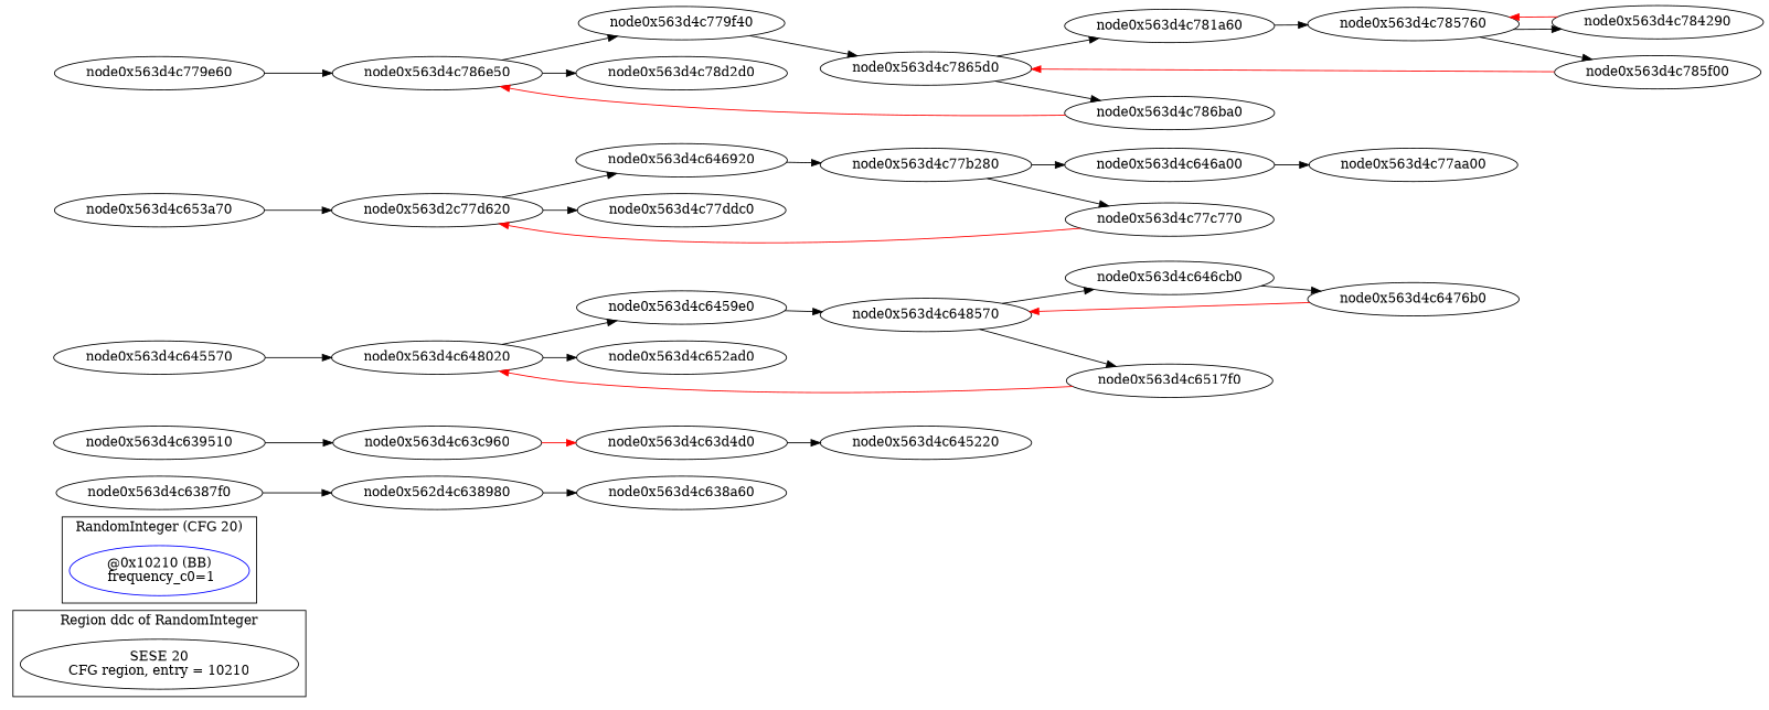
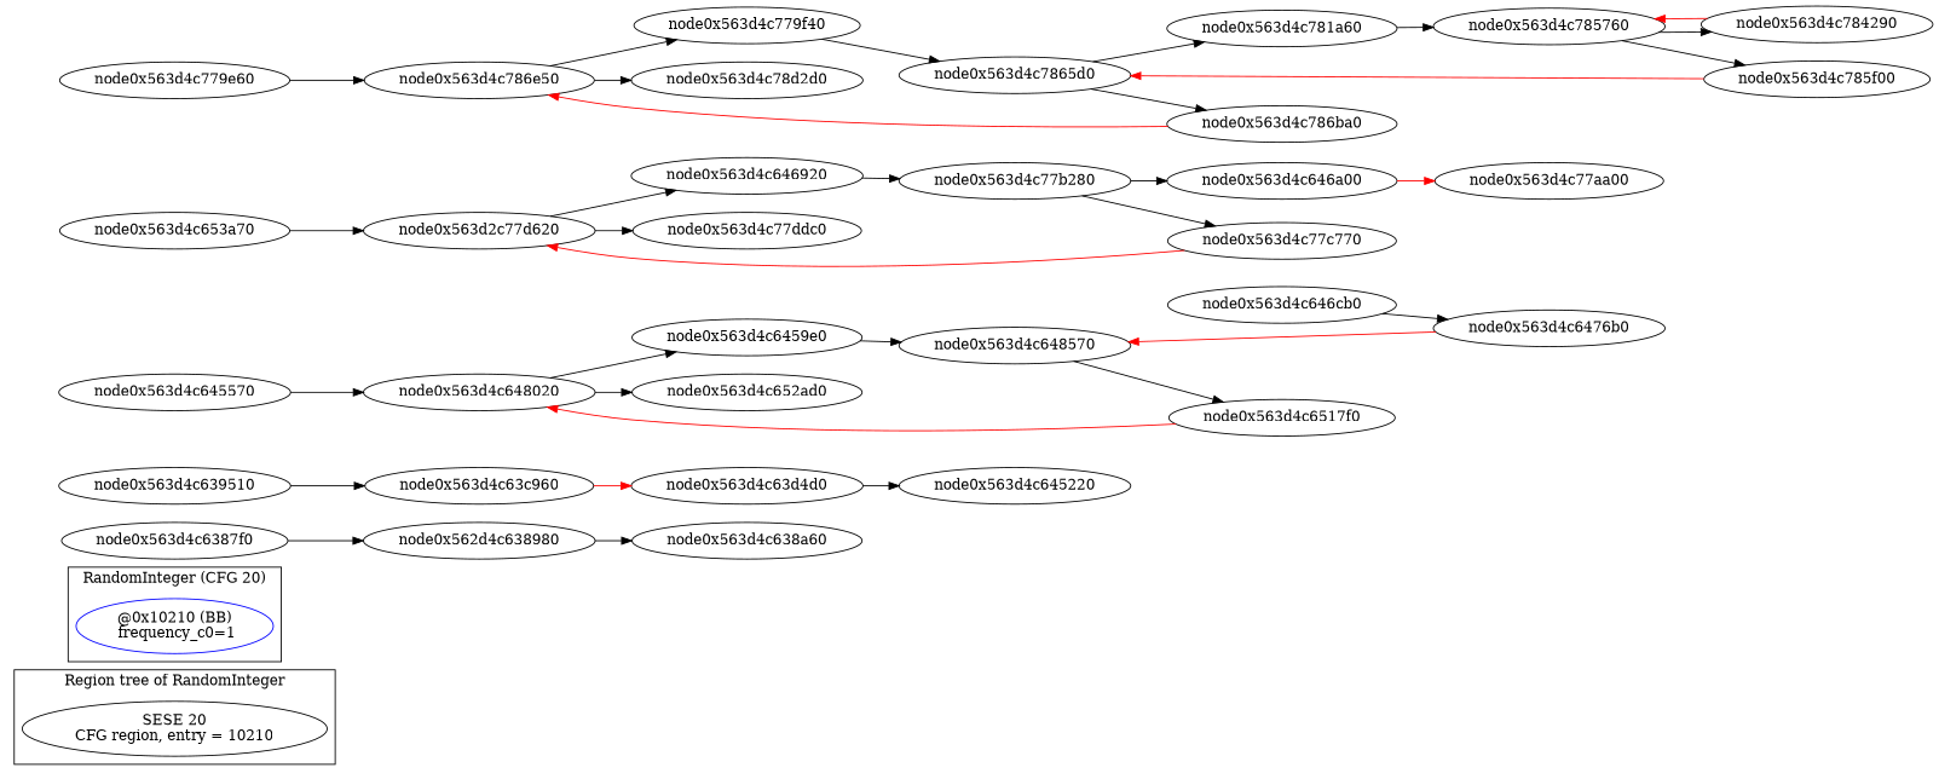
  digraph {
    rankdir=LR
    n1 [label="SESE 20\nCFG region, entry = 10210"]
    n2 [color=blue label="@0x10210 (BB)\n frequency_c0=1\n"]
    n3 [label=node0x562d4c638980]
    node0x563d4c6387f0
    node0x563d4c638a60
    node0x563d4c639510
    node0x563d4c63c960
    node0x563d4c63d4d0
    node0x563d4c645220
    node0x563d4c645570
    node0x563d4c648020
    node0x563d4c6459e0
    node0x563d4c652ad0
    node0x563d4c648570
    node0x563d4c646cb0
    node0x563d4c6517f0
    node0x563d4c6476b0
    n18 [label=node0x563d2c77d620]
    node0x563d4c653a70
    node0x563d4c646920
    node0x563d4c77ddc0
    node0x563d4c77b280
    node0x563d4c646a00
    node0x563d4c77c770
    node0x563d4c77aa00
    node0x563d4c779e60
    node0x563d4c786e50
    node0x563d4c779f40
    node0x563d4c78d2d0
    node0x563d4c7865d0
    node0x563d4c781a60
    node0x563d4c786ba0
    node0x563d4c785760
    node0x563d4c784290
    node0x563d4c785f00
    subgraph cluster_1 {
-     label="Region ddc of RandomInteger"
+     label="Region tree of RandomInteger"
      n1
    }
    subgraph cluster_2 {
      label="RandomInteger (CFG 20)"
      n2
    }
    n3 -> node0x563d4c638a60
    node0x563d4c6387f0 -> n3
    node0x563d4c639510 -> node0x563d4c63c960
    node0x563d4c63c960 -> node0x563d4c63d4d0 [color=red]
    node0x563d4c63d4d0 -> node0x563d4c645220
    node0x563d4c645570 -> node0x563d4c648020
    node0x563d4c648020 -> node0x563d4c6459e0
    node0x563d4c648020 -> node0x563d4c652ad0
    node0x563d4c6459e0 -> node0x563d4c648570
-   node0x563d4c648570 -> node0x563d4c646cb0
    node0x563d4c648570 -> node0x563d4c6517f0
    node0x563d4c646cb0 -> node0x563d4c6476b0
    node0x563d4c6517f0 -> node0x563d4c648020 [color=red]
    node0x563d4c6476b0 -> node0x563d4c648570 [color=red]
    n18 -> node0x563d4c646920
    n18 -> node0x563d4c77ddc0
    node0x563d4c653a70 -> n18
    node0x563d4c646920 -> node0x563d4c77b280
    node0x563d4c77b280 -> node0x563d4c646a00
    node0x563d4c77b280 -> node0x563d4c77c770
-   node0x563d4c646a00 -> node0x563d4c77aa00
+   node0x563d4c646a00 -> node0x563d4c77aa00 [color=red]
    node0x563d4c77c770 -> n18 [color=red]
    node0x563d4c779e60 -> node0x563d4c786e50
    node0x563d4c786e50 -> node0x563d4c779f40
    node0x563d4c786e50 -> node0x563d4c78d2d0
    node0x563d4c779f40 -> node0x563d4c7865d0
    node0x563d4c7865d0 -> node0x563d4c781a60
    node0x563d4c7865d0 -> node0x563d4c786ba0
    node0x563d4c781a60 -> node0x563d4c785760
    node0x563d4c786ba0 -> node0x563d4c786e50 [color=red]
    node0x563d4c785760 -> node0x563d4c784290
    node0x563d4c785760 -> node0x563d4c785f00
    node0x563d4c784290 -> node0x563d4c785760 [color=red]
    node0x563d4c785f00 -> node0x563d4c7865d0 [color=red]
  }
